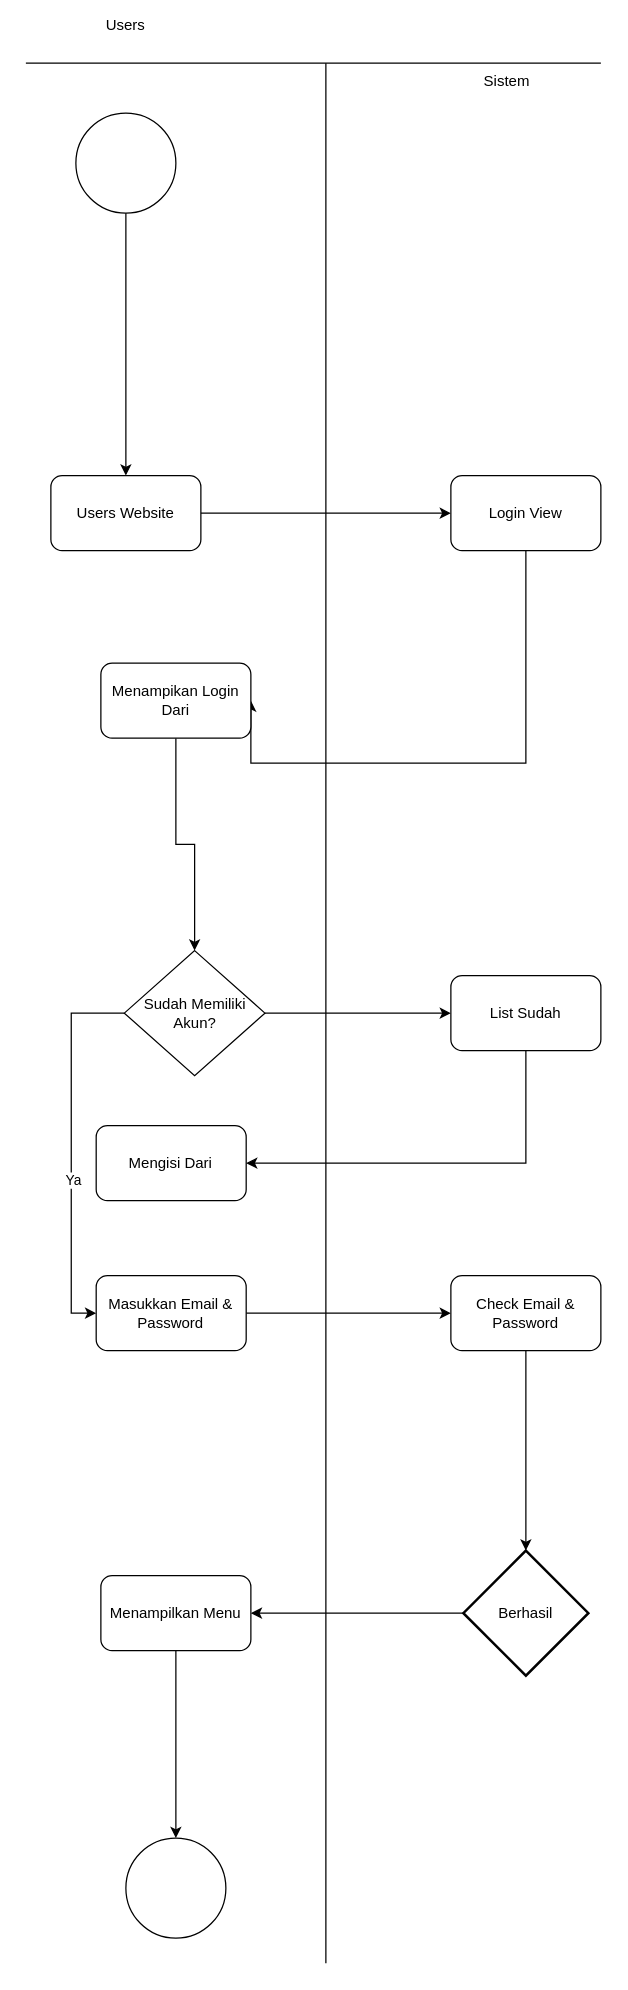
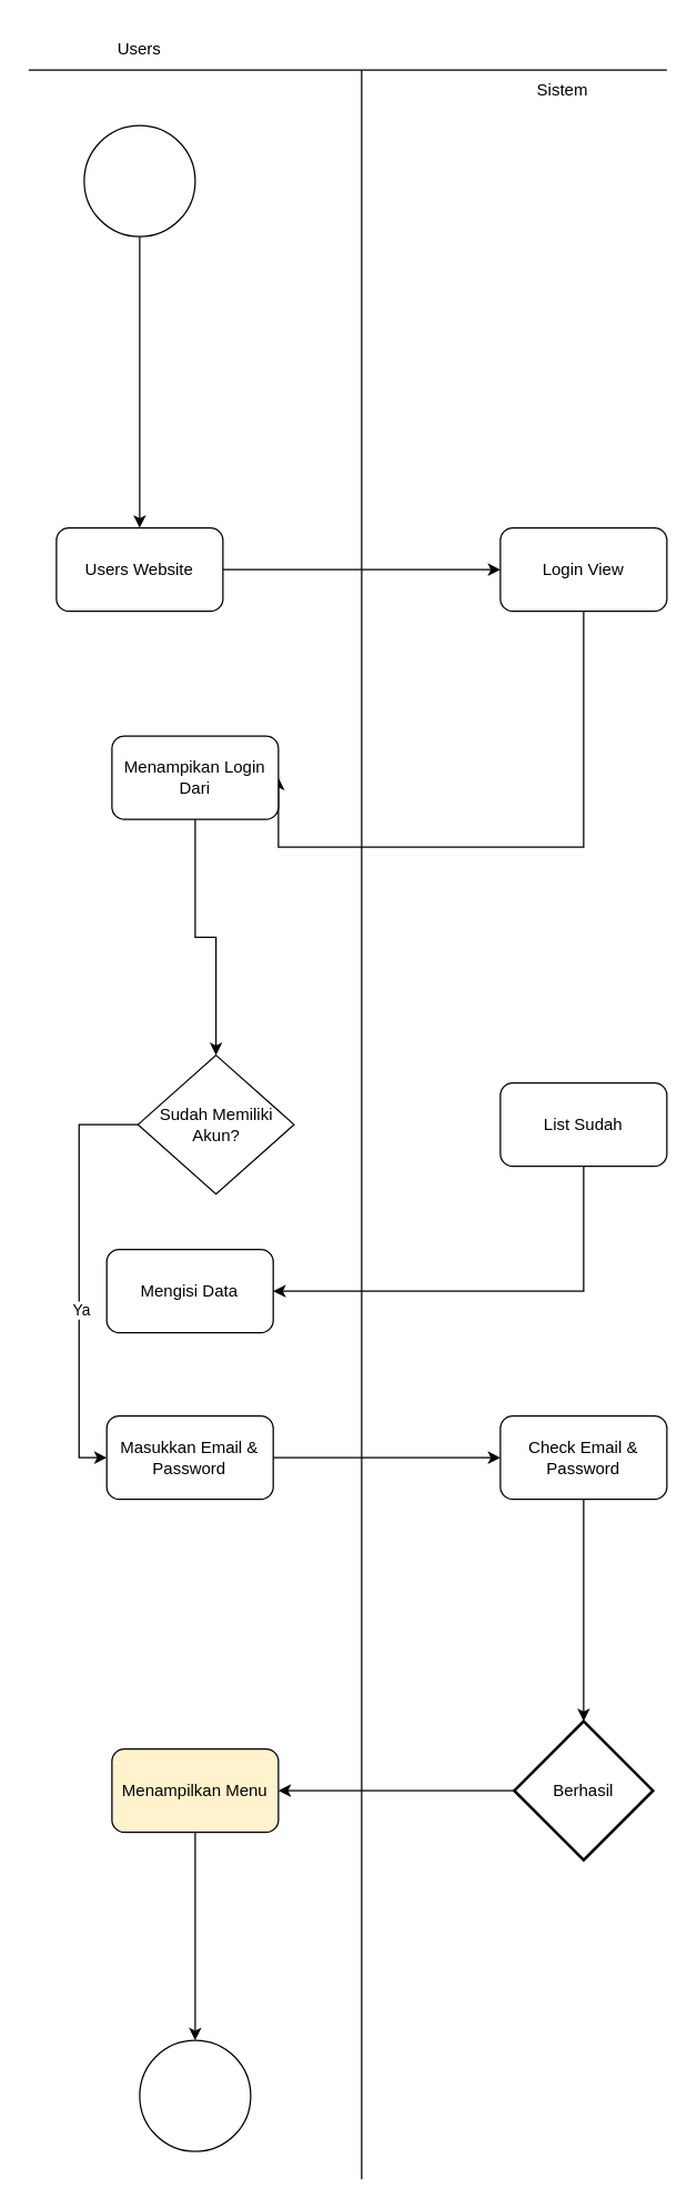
  <mxCell id="0" />
  <mxCell id="1" parent="0" />
  <mxCell id="2" value="" style="ellipse;whiteSpace=wrap;html=1;aspect=fixed;" vertex="1" parent="1"><mxGeometry x="60" y="90" width="80" height="80" as="geometry" /></mxCell>
- <mxCell id="3" value="Users" style="text;html=1;align=center;verticalAlign=middle;whiteSpace=wrap;rounded=0;" vertex="1" parent="1"><mxGeometry x="70" y="5" width="60" height="30" as="geometry" /></mxCell>
+ <mxCell id="3" value="Users" style="text;html=1;align=center;verticalAlign=middle;whiteSpace=wrap;rounded=0;" vertex="1" parent="1"><mxGeometry x="70" y="20" width="60" height="30" as="geometry" /></mxCell>
  <mxCell id="4" value="" style="endArrow=classic;html=1;rounded=0;exitX=0.5;exitY=1;exitDx=0;exitDy=0;entryX=0.5;entryY=0;entryDx=0;entryDy=0;" edge="1" parent="1" source="2" target="8"><mxGeometry width="50" height="50" relative="1" as="geometry"><mxPoint x="300" y="260" as="sourcePoint" /><mxPoint x="100" y="370" as="targetPoint" /></mxGeometry></mxCell>
  <mxCell id="5" value="" style="endArrow=none;html=1;rounded=0;" edge="1" parent="1"><mxGeometry width="50" height="50" relative="1" as="geometry"><mxPoint x="260" y="50" as="sourcePoint" /><mxPoint x="260" y="1570" as="targetPoint" /></mxGeometry></mxCell>
  <mxCell id="6" value="" style="endArrow=none;html=1;rounded=0;" edge="1" parent="1"><mxGeometry width="50" height="50" relative="1" as="geometry"><mxPoint x="20" y="50" as="sourcePoint" /><mxPoint x="480" y="50" as="targetPoint" /></mxGeometry></mxCell>
  <mxCell id="7" value="Sistem" style="text;html=1;align=center;verticalAlign=middle;whiteSpace=wrap;rounded=0;" vertex="1" parent="1"><mxGeometry x="375" y="50" width="60" height="30" as="geometry" /></mxCell>
  <mxCell id="8" value="Users Website" style="rounded=1;whiteSpace=wrap;html=1;" vertex="1" parent="1"><mxGeometry x="40" y="380" width="120" height="60" as="geometry" /></mxCell>
  <mxCell id="9" value="" style="endArrow=classic;html=1;rounded=0;exitX=1;exitY=0.5;exitDx=0;exitDy=0;entryX=0;entryY=0.5;entryDx=0;entryDy=0;" edge="1" parent="1" source="8" target="11"><mxGeometry width="50" height="50" relative="1" as="geometry"><mxPoint x="300" y="330" as="sourcePoint" /><mxPoint x="340" y="410" as="targetPoint" /></mxGeometry></mxCell>
  <mxCell id="10" style="edgeStyle=orthogonalEdgeStyle;rounded=0;orthogonalLoop=1;jettySize=auto;html=1;exitX=0.5;exitY=1;exitDx=0;exitDy=0;entryX=1;entryY=0.5;entryDx=0;entryDy=0;" edge="1" parent="1" source="11" target="13"><mxGeometry relative="1" as="geometry"><mxPoint x="160" y="610" as="targetPoint" /><Array as="points"><mxPoint x="420" y="610" /></Array></mxGeometry></mxCell>
  <mxCell id="11" value="Login View" style="rounded=1;whiteSpace=wrap;html=1;" vertex="1" parent="1"><mxGeometry x="360" y="380" width="120" height="60" as="geometry" /></mxCell>
  <mxCell id="12" style="edgeStyle=orthogonalEdgeStyle;rounded=0;orthogonalLoop=1;jettySize=auto;html=1;exitX=0.5;exitY=1;exitDx=0;exitDy=0;entryX=0.5;entryY=0;entryDx=0;entryDy=0;" edge="1" parent="1" source="13" target="17"><mxGeometry relative="1" as="geometry" /></mxCell>
  <mxCell id="13" value="Menampikan Login Dari" style="rounded=1;whiteSpace=wrap;html=1;" vertex="1" parent="1"><mxGeometry x="80" y="530" width="120" height="60" as="geometry" /></mxCell>
  <mxCell id="14" style="edgeStyle=orthogonalEdgeStyle;rounded=0;orthogonalLoop=1;jettySize=auto;html=1;exitX=0;exitY=0.5;exitDx=0;exitDy=0;entryX=0;entryY=0.5;entryDx=0;entryDy=0;" edge="1" parent="1" source="17" target="20"><mxGeometry relative="1" as="geometry"><mxPoint x="20" y="1050" as="targetPoint" /></mxGeometry></mxCell>
  <mxCell id="15" value="Ya" style="edgeLabel;html=1;align=center;verticalAlign=middle;resizable=0;points=[];" vertex="1" connectable="0" parent="14"><mxGeometry x="0.162" y="1" relative="1" as="geometry"><mxPoint as="offset" /></mxGeometry></mxCell>
- <mxCell id="16" style="edgeStyle=orthogonalEdgeStyle;rounded=0;orthogonalLoop=1;jettySize=auto;html=1;exitX=1;exitY=0.5;exitDx=0;exitDy=0;entryX=0;entryY=0.5;entryDx=0;entryDy=0;" edge="1" parent="1" source="17" target="22"><mxGeometry relative="1" as="geometry"><mxPoint x="420" y="810" as="targetPoint" /></mxGeometry></mxCell>
  <mxCell id="17" value="Sudah Memiliki Akun?" style="rhombus;whiteSpace=wrap;html=1;" vertex="1" parent="1"><mxGeometry x="98.75" y="760" width="112.5" height="100" as="geometry" /></mxCell>
- <mxCell id="18" value="Mengisi Dari" style="rounded=1;whiteSpace=wrap;html=1;" vertex="1" parent="1"><mxGeometry x="76.25" y="900" width="120" height="60" as="geometry" /></mxCell>
+ <mxCell id="18" value="Mengisi Data" style="rounded=1;whiteSpace=wrap;html=1;" vertex="1" parent="1"><mxGeometry x="76.25" y="900" width="120" height="60" as="geometry" /></mxCell>
  <mxCell id="19" style="edgeStyle=orthogonalEdgeStyle;rounded=0;orthogonalLoop=1;jettySize=auto;html=1;exitX=1;exitY=0.5;exitDx=0;exitDy=0;entryX=0;entryY=0.5;entryDx=0;entryDy=0;" edge="1" parent="1" source="20" target="24"><mxGeometry relative="1" as="geometry"><mxPoint x="360" y="1050" as="targetPoint" /></mxGeometry></mxCell>
  <mxCell id="20" value="Masukkan Email &amp;amp; Password" style="rounded=1;whiteSpace=wrap;html=1;" vertex="1" parent="1"><mxGeometry x="76.25" y="1020" width="120" height="60" as="geometry" /></mxCell>
  <mxCell id="21" style="edgeStyle=orthogonalEdgeStyle;rounded=0;orthogonalLoop=1;jettySize=auto;html=1;exitX=0.5;exitY=1;exitDx=0;exitDy=0;entryX=1;entryY=0.5;entryDx=0;entryDy=0;" edge="1" parent="1" source="22" target="18"><mxGeometry relative="1" as="geometry"><mxPoint x="420.167" y="930" as="targetPoint" /></mxGeometry></mxCell>
  <mxCell id="22" value="List Sudah" style="rounded=1;whiteSpace=wrap;html=1;" vertex="1" parent="1"><mxGeometry x="360" y="780" width="120" height="60" as="geometry" /></mxCell>
  <mxCell id="23" style="edgeStyle=orthogonalEdgeStyle;rounded=0;orthogonalLoop=1;jettySize=auto;html=1;exitX=0.5;exitY=1;exitDx=0;exitDy=0;entryX=0.5;entryY=0;entryDx=0;entryDy=0;entryPerimeter=0;" edge="1" parent="1" source="24" target="26"><mxGeometry relative="1" as="geometry"><mxPoint x="420" y="1220" as="targetPoint" /></mxGeometry></mxCell>
  <mxCell id="24" value="Check Email &amp;amp; Password" style="rounded=1;whiteSpace=wrap;html=1;" vertex="1" parent="1"><mxGeometry x="360" y="1020" width="120" height="60" as="geometry" /></mxCell>
  <mxCell id="25" style="edgeStyle=orthogonalEdgeStyle;rounded=0;orthogonalLoop=1;jettySize=auto;html=1;exitX=0;exitY=0.5;exitDx=0;exitDy=0;exitPerimeter=0;entryX=1;entryY=0.5;entryDx=0;entryDy=0;" edge="1" parent="1" source="26" target="28"><mxGeometry relative="1" as="geometry" /></mxCell>
  <mxCell id="26" value="Berhasil" style="strokeWidth=2;html=1;shape=mxgraph.flowchart.decision;whiteSpace=wrap;" vertex="1" parent="1"><mxGeometry x="370" y="1240" width="100" height="100" as="geometry" /></mxCell>
  <mxCell id="27" style="edgeStyle=orthogonalEdgeStyle;rounded=0;orthogonalLoop=1;jettySize=auto;html=1;exitX=0.5;exitY=1;exitDx=0;exitDy=0;" edge="1" parent="1" source="28" target="29"><mxGeometry relative="1" as="geometry" /></mxCell>
- <mxCell id="28" value="Menampilkan Menu" style="rounded=1;whiteSpace=wrap;html=1;" vertex="1" parent="1"><mxGeometry x="80" y="1260" width="120" height="60" as="geometry" /></mxCell>
+ <mxCell id="28" value="Menampilkan Menu" style="rounded=1;whiteSpace=wrap;html=1;fillColor=#fff2cc;" vertex="1" parent="1"><mxGeometry x="80" y="1260" width="120" height="60" as="geometry" /></mxCell>
  <mxCell id="29" value="" style="ellipse;whiteSpace=wrap;html=1;aspect=fixed;" vertex="1" parent="1"><mxGeometry x="100" y="1470" width="80" height="80" as="geometry" /></mxCell>
